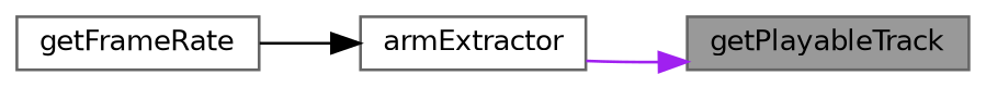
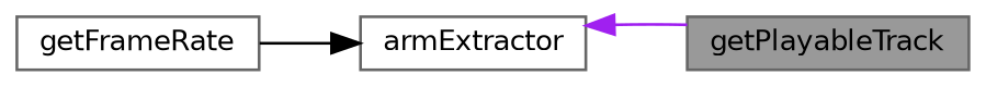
  digraph {
    rankdir=RL
    node [color=grey40 fillcolor=white fontname=Helvetica fontsize=10 shape=box style=filled]
    edge [dir=back fontname=Helvetica fontsize=10 labelfontname=Helvetica labelfontsize=10 style=solid]
    n1 [color=gray40 fillcolor=grey60 fontcolor=black height=0.2 label=getPlayableTrack width=0.4]
    n2 [height=0.2 label=armExtractor width=0.4]
    n3 [height=0.2 label=getFrameRate width=0.4]
-   n1 -> n2 [color=purple]
+   n2 -> n1 [color=purple]
    n2 -> n3 [color=black]
  }
